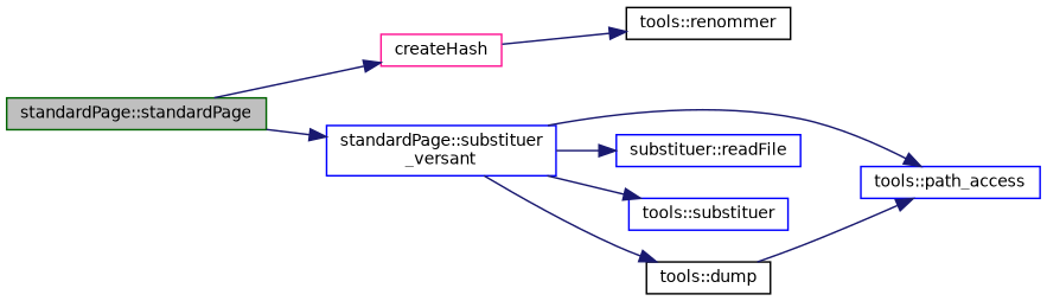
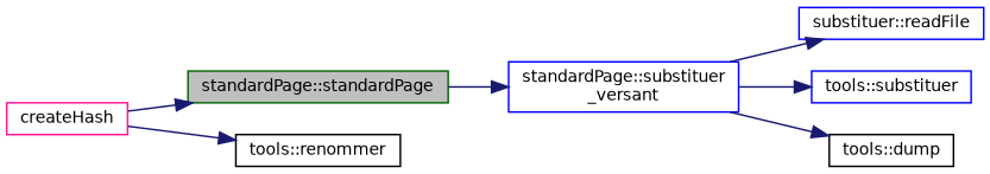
  digraph {
    rankdir=LR
    node [color=blue fillcolor=white fontname=Helvetica fontsize=10 shape=record style=filled]
    edge [color=midnightblue fontname=Helvetica fontsize=10 labelfontname=Helvetica labelfontsize=10 style=solid]
    n1 [color=darkgreen fillcolor=grey75 fontcolor=black height=0.2 label="standardPage::standardPage" width=0.4]
    n2 [color=deeppink height=0.2 label=createHash width=0.4]
    n3 [height=0.2 label="standardPage::substituer\l_versant" width=0.4]
    n4 [color=black height=0.2 label="tools::renommer" width=0.4]
-   n5 [height=0.2 label="tools::path_access" width=0.4]
    n6 [height=0.2 label="substituer::readFile" width=0.4]
    n7 [height=0.2 label="tools::substituer" width=0.4]
    n8 [color=black height=0.2 label="tools::dump" width=0.4]
-   n1 -> n2
+   n2 -> n1
    n1 -> n3
    n2 -> n4
-   n3 -> n5
    n3 -> n6
    n3 -> n7
    n3 -> n8
-   n8 -> n5
  }
